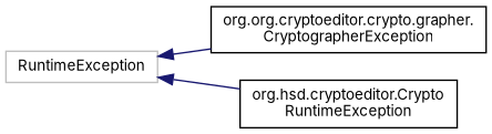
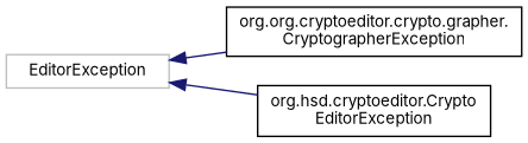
  digraph {
    fontname=Inter
    rankdir=LR
    node [color=black fontname=Inter fontsize=10 shape=record]
    edge [color=midnightblue dir=back fontname=Inter fontsize=10 labelfontname=FreeSans labelfontsize=10 style=solid]
-   n1 [color=grey75 height=0.2 label=RuntimeException width=0.4]
+   n1 [color=grey75 height=0.2 label=EditorException width=0.4]
    n2 [height=0.2 label="org.org.cryptoeditor.crypto.grapher.\lCryptographerException" width=0.4]
-   n3 [height=0.2 label="org.hsd.cryptoeditor.Crypto\lRuntimeException" width=0.4]
+   n3 [height=0.2 label="org.hsd.cryptoeditor.Crypto\lEditorException" width=0.4]
    n1 -> n2
    n1 -> n3
  }
